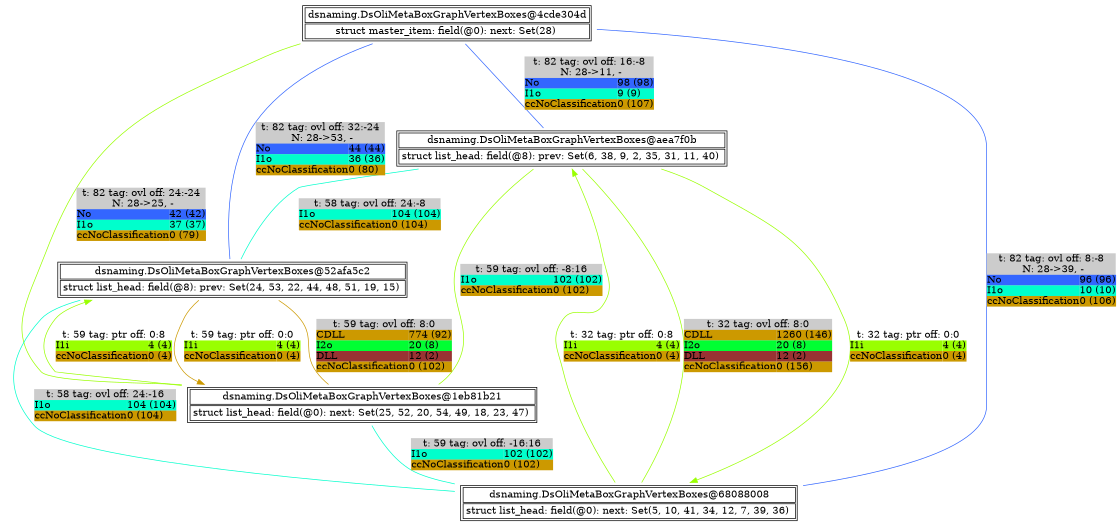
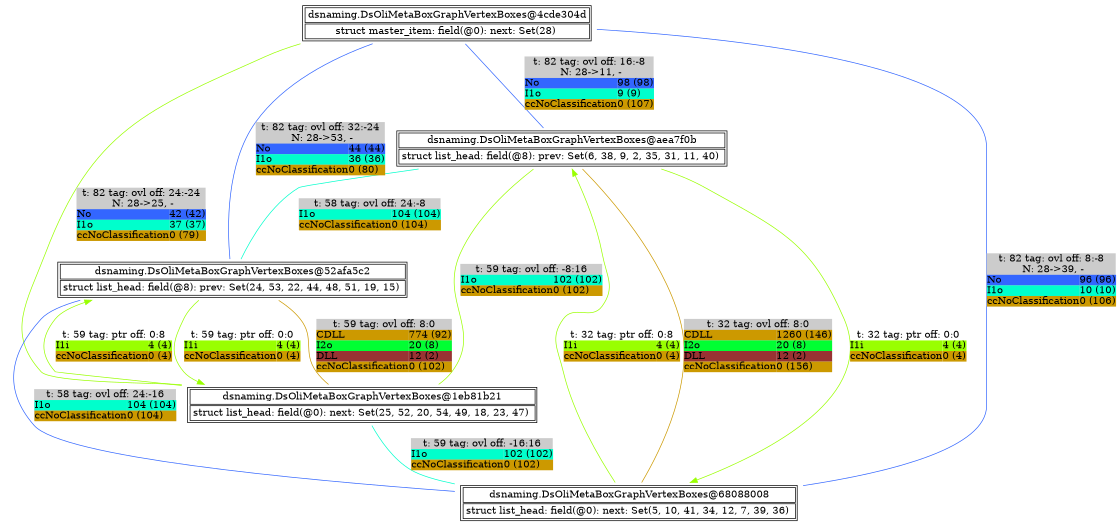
  digraph {
    node [shape=none]
    edge [color="#99FF00" dir=none]
    n1 [label=<<TABLE><TR><TD COLSPAN="2">dsnaming.DsOliMetaBoxGraphVertexBoxes@aea7f0b</TD></TR><TR><TD COLSPAN="2">struct list_head: field(@8): prev: Set(6, 38, 9, 2, 35, 31, 11, 40) </TD></TR></TABLE>>]
    n2 [label=<<TABLE><TR><TD COLSPAN="2">dsnaming.DsOliMetaBoxGraphVertexBoxes@52afa5c2</TD></TR><TR><TD COLSPAN="2">struct list_head: field(@8): prev: Set(24, 53, 22, 44, 48, 51, 19, 15) </TD></TR></TABLE>>]
    n3 [label=<<TABLE><TR><TD COLSPAN="2">dsnaming.DsOliMetaBoxGraphVertexBoxes@1eb81b21</TD></TR><TR><TD COLSPAN="2">struct list_head: field(@0): next: Set(25, 52, 20, 54, 49, 18, 23, 47) </TD></TR></TABLE>>]
    n4 [label=<<TABLE><TR><TD COLSPAN="2">dsnaming.DsOliMetaBoxGraphVertexBoxes@4cde304d</TD></TR><TR><TD COLSPAN="2">struct master_item: field(@0): next: Set(28) </TD></TR></TABLE>>]
    n5 [label=<<TABLE><TR><TD COLSPAN="2">dsnaming.DsOliMetaBoxGraphVertexBoxes@68088008</TD></TR><TR><TD COLSPAN="2">struct list_head: field(@0): next: Set(5, 10, 41, 34, 12, 7, 39, 36) </TD></TR></TABLE>>]
    subgraph sub_1 {
      rankdir=LR
      n1
      n2
      n3
      n4
      n5
    }
    n1 -> n2 [color="#00FFCC" label=<<TABLE BORDER="0" ALIGN="left" BGCOLOR="#CCCCCC" COLOR="black" CELLBORDER="0" CELLPADDING="0" CELLSPACING="0"><TR><TD COLSPAN="2">t: 58 tag: ovl off: 24:-8</TD></TR><TR><TD ALIGN="left" BGCOLOR="#00FFCC">I1o</TD><TD ALIGN="left" BGCOLOR="#00FFCC">104 (104)</TD></TR><TR><TD ALIGN="left" BGCOLOR="#CC9900">ccNoClassification</TD><TD ALIGN="left" BGCOLOR="#CC9900">0 (104)</TD></TR></TABLE>>]
    n1 -> n5 [label=<<TABLE BORDER="0" ALIGN="left" COLOR="black" CELLBORDER="0"  CELLPADDING="0" CELLSPACING="0"><TR><TD COLSPAN="2">t: 32 tag: ptr off: 0:0</TD></TR><TR><TD ALIGN="left" BGCOLOR="#99FF00">I1i</TD><TD ALIGN="left" BGCOLOR="#99FF00">4 (4)</TD></TR><TR><TD ALIGN="left" BGCOLOR="#CC9900">ccNoClassification</TD><TD ALIGN="left" BGCOLOR="#CC9900">0 (4)</TD></TR></TABLE>> dir=""]
-   n2 -> n3 [color="#CC9900" label=<<TABLE BORDER="0" ALIGN="left" COLOR="black" CELLBORDER="0"  CELLPADDING="0" CELLSPACING="0"><TR><TD COLSPAN="2">t: 59 tag: ptr off: 0:0</TD></TR><TR><TD ALIGN="left" BGCOLOR="#99FF00">I1i</TD><TD ALIGN="left" BGCOLOR="#99FF00">4 (4)</TD></TR><TR><TD ALIGN="left" BGCOLOR="#CC9900">ccNoClassification</TD><TD ALIGN="left" BGCOLOR="#CC9900">0 (4)</TD></TR></TABLE>> dir=""]
+   n2 -> n3 [label=<<TABLE BORDER="0" ALIGN="left" COLOR="black" CELLBORDER="0"  CELLPADDING="0" CELLSPACING="0"><TR><TD COLSPAN="2">t: 59 tag: ptr off: 0:0</TD></TR><TR><TD ALIGN="left" BGCOLOR="#99FF00">I1i</TD><TD ALIGN="left" BGCOLOR="#99FF00">4 (4)</TD></TR><TR><TD ALIGN="left" BGCOLOR="#CC9900">ccNoClassification</TD><TD ALIGN="left" BGCOLOR="#CC9900">0 (4)</TD></TR></TABLE>> dir=""]
    n3 -> n1 [label=<<TABLE BORDER="0" ALIGN="left" BGCOLOR="#CCCCCC" COLOR="black" CELLBORDER="0" CELLPADDING="0" CELLSPACING="0"><TR><TD COLSPAN="2">t: 59 tag: ovl off: -8:16</TD></TR><TR><TD ALIGN="left" BGCOLOR="#00FFCC">I1o</TD><TD ALIGN="left" BGCOLOR="#00FFCC">102 (102)</TD></TR><TR><TD ALIGN="left" BGCOLOR="#CC9900">ccNoClassification</TD><TD ALIGN="left" BGCOLOR="#CC9900">0 (102)</TD></TR></TABLE>>]
    n3 -> n2 [color="#CC9900" label=<<TABLE BORDER="0" ALIGN="left" BGCOLOR="#CCCCCC" COLOR="black" CELLBORDER="0" CELLPADDING="0" CELLSPACING="0"><TR><TD COLSPAN="2">t: 59 tag: ovl off: 8:0</TD></TR><TR><TD ALIGN="left" BGCOLOR="#CC9900">CDLL</TD><TD ALIGN="left" BGCOLOR="#CC9900">774 (92)</TD></TR><TR><TD ALIGN="left" BGCOLOR="#00FF33">I2o</TD><TD ALIGN="left" BGCOLOR="#00FF33">20 (8)</TD></TR><TR><TD ALIGN="left" BGCOLOR="#993333">DLL</TD><TD ALIGN="left" BGCOLOR="#993333">12 (2)</TD></TR><TR><TD ALIGN="left" BGCOLOR="#CC9900">ccNoClassification</TD><TD ALIGN="left" BGCOLOR="#CC9900">0 (102)</TD></TR></TABLE>>]
    n3 -> n2 [label=<<TABLE BORDER="0" ALIGN="left" COLOR="black" CELLBORDER="0"  CELLPADDING="0" CELLSPACING="0"><TR><TD COLSPAN="2">t: 59 tag: ptr off: 0:8</TD></TR><TR><TD ALIGN="left" BGCOLOR="#99FF00">I1i</TD><TD ALIGN="left" BGCOLOR="#99FF00">4 (4)</TD></TR><TR><TD ALIGN="left" BGCOLOR="#CC9900">ccNoClassification</TD><TD ALIGN="left" BGCOLOR="#CC9900">0 (4)</TD></TR></TABLE>> dir=""]
    n3 -> n5 [color="#00FFCC" label=<<TABLE BORDER="0" ALIGN="left" BGCOLOR="#CCCCCC" COLOR="black" CELLBORDER="0" CELLPADDING="0" CELLSPACING="0"><TR><TD COLSPAN="2">t: 59 tag: ovl off: -16:16</TD></TR><TR><TD ALIGN="left" BGCOLOR="#00FFCC">I1o</TD><TD ALIGN="left" BGCOLOR="#00FFCC">102 (102)</TD></TR><TR><TD ALIGN="left" BGCOLOR="#CC9900">ccNoClassification</TD><TD ALIGN="left" BGCOLOR="#CC9900">0 (102)</TD></TR></TABLE>>]
    n4 -> n1 [color="#3366FF" label=<<TABLE BORDER="0" ALIGN="left" BGCOLOR="#CCCCCC" COLOR="black" CELLBORDER="0" CELLPADDING="0" CELLSPACING="0"><TR><TD COLSPAN="2">t: 82 tag: ovl off: 16:-8</TD></TR><TR><TD COLSPAN="2"> N: 28-&gt;11, -</TD></TR><TR><TD ALIGN="left" BGCOLOR="#3366FF">No</TD><TD ALIGN="left" BGCOLOR="#3366FF">98 (98)</TD></TR><TR><TD ALIGN="left" BGCOLOR="#00FFCC">I1o</TD><TD ALIGN="left" BGCOLOR="#00FFCC">9 (9)</TD></TR><TR><TD ALIGN="left" BGCOLOR="#CC9900">ccNoClassification</TD><TD ALIGN="left" BGCOLOR="#CC9900">0 (107)</TD></TR></TABLE>>]
    n4 -> n2 [color="#3366FF" label=<<TABLE BORDER="0" ALIGN="left" BGCOLOR="#CCCCCC" COLOR="black" CELLBORDER="0" CELLPADDING="0" CELLSPACING="0"><TR><TD COLSPAN="2">t: 82 tag: ovl off: 32:-24</TD></TR><TR><TD COLSPAN="2"> N: 28-&gt;53, -</TD></TR><TR><TD ALIGN="left" BGCOLOR="#3366FF">No</TD><TD ALIGN="left" BGCOLOR="#3366FF">44 (44)</TD></TR><TR><TD ALIGN="left" BGCOLOR="#00FFCC">I1o</TD><TD ALIGN="left" BGCOLOR="#00FFCC">36 (36)</TD></TR><TR><TD ALIGN="left" BGCOLOR="#CC9900">ccNoClassification</TD><TD ALIGN="left" BGCOLOR="#CC9900">0 (80)</TD></TR></TABLE>>]
    n4 -> n3 [label=<<TABLE BORDER="0" ALIGN="left" BGCOLOR="#CCCCCC" COLOR="black" CELLBORDER="0" CELLPADDING="0" CELLSPACING="0"><TR><TD COLSPAN="2">t: 82 tag: ovl off: 24:-24</TD></TR><TR><TD COLSPAN="2"> N: 28-&gt;25, -</TD></TR><TR><TD ALIGN="left" BGCOLOR="#3366FF">No</TD><TD ALIGN="left" BGCOLOR="#3366FF">42 (42)</TD></TR><TR><TD ALIGN="left" BGCOLOR="#00FFCC">I1o</TD><TD ALIGN="left" BGCOLOR="#00FFCC">37 (37)</TD></TR><TR><TD ALIGN="left" BGCOLOR="#CC9900">ccNoClassification</TD><TD ALIGN="left" BGCOLOR="#CC9900">0 (79)</TD></TR></TABLE>>]
    n4 -> n5 [color="#3366FF" label=<<TABLE BORDER="0" ALIGN="left" BGCOLOR="#CCCCCC" COLOR="black" CELLBORDER="0" CELLPADDING="0" CELLSPACING="0"><TR><TD COLSPAN="2">t: 82 tag: ovl off: 8:-8</TD></TR><TR><TD COLSPAN="2"> N: 28-&gt;39, -</TD></TR><TR><TD ALIGN="left" BGCOLOR="#3366FF">No</TD><TD ALIGN="left" BGCOLOR="#3366FF">96 (96)</TD></TR><TR><TD ALIGN="left" BGCOLOR="#00FFCC">I1o</TD><TD ALIGN="left" BGCOLOR="#00FFCC">10 (10)</TD></TR><TR><TD ALIGN="left" BGCOLOR="#CC9900">ccNoClassification</TD><TD ALIGN="left" BGCOLOR="#CC9900">0 (106)</TD></TR></TABLE>>]
    n5 -> n1 [label=<<TABLE BORDER="0" ALIGN="left" COLOR="black" CELLBORDER="0"  CELLPADDING="0" CELLSPACING="0"><TR><TD COLSPAN="2">t: 32 tag: ptr off: 0:8</TD></TR><TR><TD ALIGN="left" BGCOLOR="#99FF00">I1i</TD><TD ALIGN="left" BGCOLOR="#99FF00">4 (4)</TD></TR><TR><TD ALIGN="left" BGCOLOR="#CC9900">ccNoClassification</TD><TD ALIGN="left" BGCOLOR="#CC9900">0 (4)</TD></TR></TABLE>> dir=""]
-   n5 -> n1 [label=<<TABLE BORDER="0" ALIGN="left" BGCOLOR="#CCCCCC" COLOR="black" CELLBORDER="0" CELLPADDING="0" CELLSPACING="0"><TR><TD COLSPAN="2">t: 32 tag: ovl off: 8:0</TD></TR><TR><TD ALIGN="left" BGCOLOR="#CC9900">CDLL</TD><TD ALIGN="left" BGCOLOR="#CC9900">1260 (146)</TD></TR><TR><TD ALIGN="left" BGCOLOR="#00FF33">I2o</TD><TD ALIGN="left" BGCOLOR="#00FF33">20 (8)</TD></TR><TR><TD ALIGN="left" BGCOLOR="#993333">DLL</TD><TD ALIGN="left" BGCOLOR="#993333">12 (2)</TD></TR><TR><TD ALIGN="left" BGCOLOR="#CC9900">ccNoClassification</TD><TD ALIGN="left" BGCOLOR="#CC9900">0 (156)</TD></TR></TABLE>>]
-   n5 -> n2 [color="#00FFCC" label=<<TABLE BORDER="0" ALIGN="left" BGCOLOR="#CCCCCC" COLOR="black" CELLBORDER="0" CELLPADDING="0" CELLSPACING="0"><TR><TD COLSPAN="2">t: 58 tag: ovl off: 24:-16</TD></TR><TR><TD ALIGN="left" BGCOLOR="#00FFCC">I1o</TD><TD ALIGN="left" BGCOLOR="#00FFCC">104 (104)</TD></TR><TR><TD ALIGN="left" BGCOLOR="#CC9900">ccNoClassification</TD><TD ALIGN="left" BGCOLOR="#CC9900">0 (104)</TD></TR></TABLE>>]
+   n5 -> n1 [color="#CC9900" label=<<TABLE BORDER="0" ALIGN="left" BGCOLOR="#CCCCCC" COLOR="black" CELLBORDER="0" CELLPADDING="0" CELLSPACING="0"><TR><TD COLSPAN="2">t: 32 tag: ovl off: 8:0</TD></TR><TR><TD ALIGN="left" BGCOLOR="#CC9900">CDLL</TD><TD ALIGN="left" BGCOLOR="#CC9900">1260 (146)</TD></TR><TR><TD ALIGN="left" BGCOLOR="#00FF33">I2o</TD><TD ALIGN="left" BGCOLOR="#00FF33">20 (8)</TD></TR><TR><TD ALIGN="left" BGCOLOR="#993333">DLL</TD><TD ALIGN="left" BGCOLOR="#993333">12 (2)</TD></TR><TR><TD ALIGN="left" BGCOLOR="#CC9900">ccNoClassification</TD><TD ALIGN="left" BGCOLOR="#CC9900">0 (156)</TD></TR></TABLE>>]
+   n5 -> n2 [color="#3366FF" label=<<TABLE BORDER="0" ALIGN="left" BGCOLOR="#CCCCCC" COLOR="black" CELLBORDER="0" CELLPADDING="0" CELLSPACING="0"><TR><TD COLSPAN="2">t: 58 tag: ovl off: 24:-16</TD></TR><TR><TD ALIGN="left" BGCOLOR="#00FFCC">I1o</TD><TD ALIGN="left" BGCOLOR="#00FFCC">104 (104)</TD></TR><TR><TD ALIGN="left" BGCOLOR="#CC9900">ccNoClassification</TD><TD ALIGN="left" BGCOLOR="#CC9900">0 (104)</TD></TR></TABLE>>]
  }
